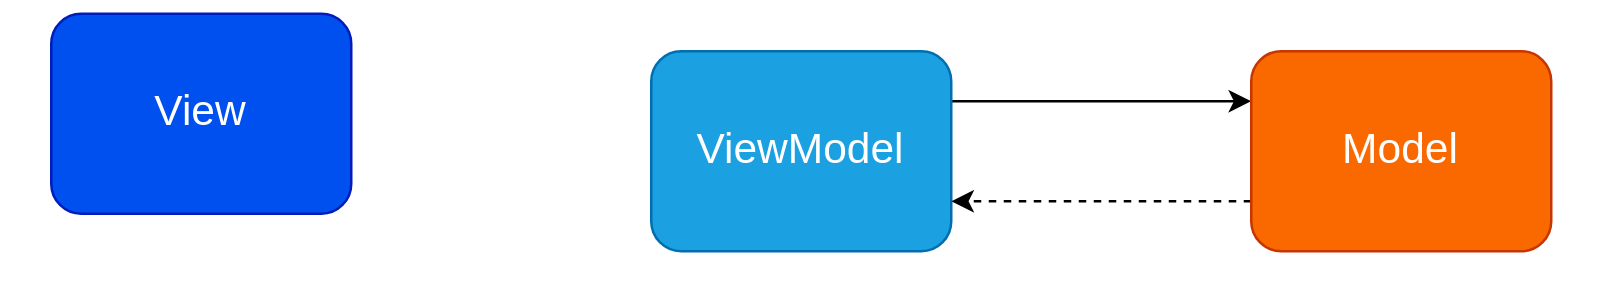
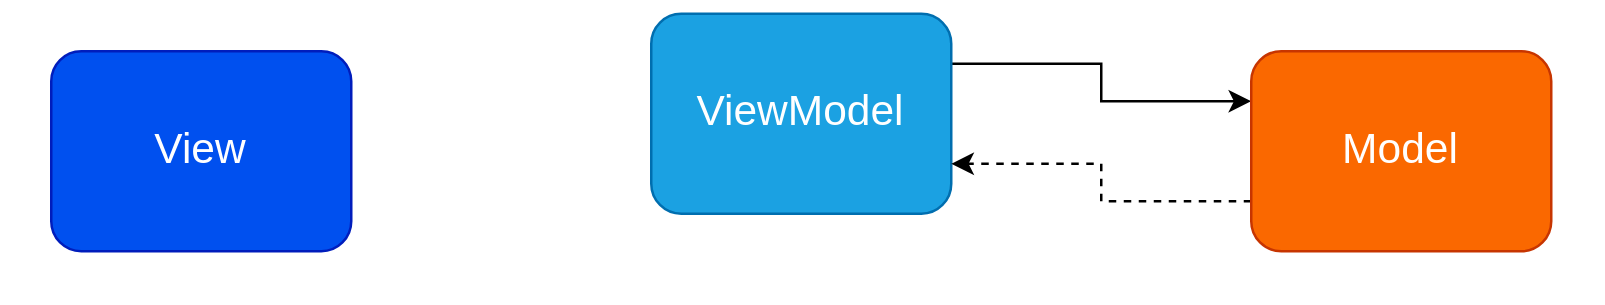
  <mxCell id="0" />
  <mxCell id="1" parent="0" />
- <mxCell id="2" value="&lt;font style=&quot;font-size: 17px&quot;&gt;View&lt;/font&gt;" style="rounded=1;whiteSpace=wrap;html=1;fillColor=#0050ef;strokeColor=#001DBC;fontColor=#ffffff;" vertex="1" parent="1"><mxGeometry x="20" y="5" width="120" height="80" as="geometry" /></mxCell>
+ <mxCell id="2" value="&lt;font style=&quot;font-size: 17px&quot;&gt;View&lt;/font&gt;" style="rounded=1;whiteSpace=wrap;html=1;fillColor=#0050ef;strokeColor=#001DBC;fontColor=#ffffff;" vertex="1" parent="1"><mxGeometry x="20" y="20" width="120" height="80" as="geometry" /></mxCell>
  <mxCell id="3" style="edgeStyle=orthogonalEdgeStyle;rounded=0;orthogonalLoop=1;jettySize=auto;html=1;exitX=1;exitY=0.25;exitDx=0;exitDy=0;entryX=0;entryY=0.25;entryDx=0;entryDy=0;startArrow=none;startFill=0;" edge="1" parent="1" source="4" target="6"><mxGeometry relative="1" as="geometry" /></mxCell>
- <mxCell id="4" value="&lt;font style=&quot;font-size: 17px&quot;&gt;ViewModel&lt;/font&gt;" style="rounded=1;whiteSpace=wrap;html=1;fillColor=#1ba1e2;strokeColor=#006EAF;fontColor=#ffffff;" vertex="1" parent="1"><mxGeometry x="260" y="20" width="120" height="80" as="geometry" /></mxCell>
+ <mxCell id="4" value="&lt;font style=&quot;font-size: 17px&quot;&gt;ViewModel&lt;/font&gt;" style="rounded=1;whiteSpace=wrap;html=1;fillColor=#1ba1e2;strokeColor=#006EAF;fontColor=#ffffff;" vertex="1" parent="1"><mxGeometry x="260" y="5" width="120" height="80" as="geometry" /></mxCell>
  <mxCell id="5" style="edgeStyle=orthogonalEdgeStyle;rounded=0;orthogonalLoop=1;jettySize=auto;html=1;exitX=0;exitY=0.75;exitDx=0;exitDy=0;entryX=1;entryY=0.75;entryDx=0;entryDy=0;startArrow=none;startFill=0;dashed=1;" edge="1" parent="1" source="6" target="4"><mxGeometry relative="1" as="geometry" /></mxCell>
  <mxCell id="6" value="&lt;font style=&quot;font-size: 17px&quot;&gt;Model&lt;/font&gt;" style="rounded=1;whiteSpace=wrap;html=1;fillColor=#fa6800;strokeColor=#C73500;fontColor=#ffffff;" vertex="1" parent="1"><mxGeometry x="500" y="20" width="120" height="80" as="geometry" /></mxCell>
